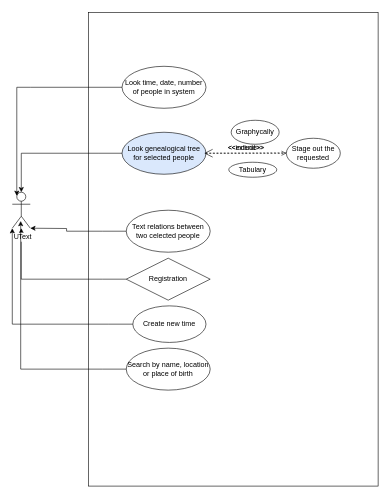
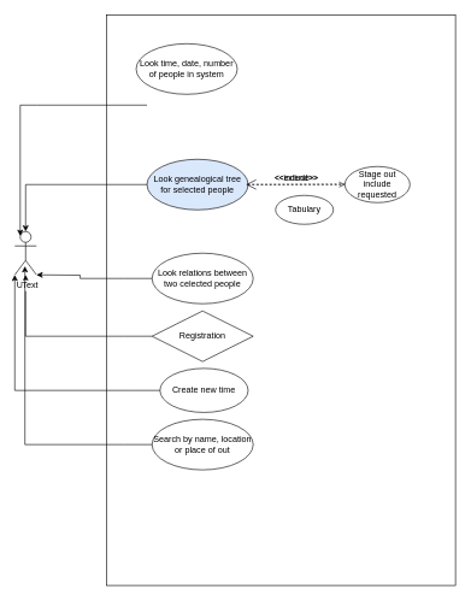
  <mxCell id="0" />
  <mxCell id="1" parent="0" />
  <mxCell id="2" value="" style="rounded=0;whiteSpace=wrap;html=1;" parent="1" vertex="1"><mxGeometry x="147" y="20" width="483" height="790" as="geometry" /></mxCell>
  <mxCell id="3" value="User&lt;br&gt;" style="shape=umlActor;verticalLabelPosition=bottom;labelBackgroundColor=#ffffff;verticalAlign=top;html=1;" parent="1" vertex="1"><mxGeometry x="20" y="320" width="30" height="60" as="geometry" /></mxCell>
- <mxCell id="4" value="Look time, date, number of people in system" style="ellipse;whiteSpace=wrap;html=1;" parent="1" vertex="1"><mxGeometry x="203" y="110" width="140" height="70" as="geometry" /></mxCell>
+ <mxCell id="4" value="Look time, date, number of people in system" style="ellipse;whiteSpace=wrap;html=1;" parent="1" vertex="1"><mxGeometry x="188" y="60" width="140" height="70" as="geometry" /></mxCell>
  <mxCell id="5" value="Look genealogical tree for selected people" style="ellipse;whiteSpace=wrap;html=1;fillColor=#dae8fc;" parent="1" vertex="1"><mxGeometry x="203" y="220" width="140" height="70" as="geometry" /></mxCell>
- <mxCell id="6" value="Text relations between two celected people" style="ellipse;whiteSpace=wrap;html=1;" parent="1" vertex="1"><mxGeometry x="210" y="350" width="140" height="70" as="geometry" /></mxCell>
+ <mxCell id="6" value="Look relations between two celected people" style="ellipse;whiteSpace=wrap;html=1;" parent="1" vertex="1"><mxGeometry x="210" y="350" width="140" height="70" as="geometry" /></mxCell>
  <mxCell id="7" value="Registration" style="rhombus;whiteSpace=wrap;html=1;" parent="1" vertex="1"><mxGeometry x="210" y="430" width="140" height="70" as="geometry" /></mxCell>
- <mxCell id="8" value="Search by name, location or place of birth" style="ellipse;whiteSpace=wrap;html=1;" parent="1" vertex="1"><mxGeometry x="210" y="580" width="140" height="70" as="geometry" /></mxCell>
- <mxCell id="9" value="Graphycally" style="ellipse;whiteSpace=wrap;html=1;" parent="1" vertex="1"><mxGeometry x="385" y="200" width="80" height="40" as="geometry" /></mxCell>
- <mxCell id="10" value="Tabulary" style="ellipse;whiteSpace=wrap;html=1;" parent="1" vertex="1"><mxGeometry x="381" y="270" width="80" height="25" as="geometry" /></mxCell>
+ <mxCell id="8" value="Search by name, location or place of out" style="ellipse;whiteSpace=wrap;html=1;" parent="1" vertex="1"><mxGeometry x="210" y="580" width="140" height="70" as="geometry" /></mxCell>
+ <mxCell id="10" value="Tabulary" style="ellipse;whiteSpace=wrap;html=1;" parent="1" vertex="1"><mxGeometry x="381" y="270" width="80" height="40" as="geometry" /></mxCell>
  <mxCell id="11" value="&amp;lt;&amp;lt;include&amp;gt;&amp;gt;" style="edgeStyle=none;html=1;endArrow=open;verticalAlign=bottom;dashed=1;labelBackgroundColor=none;exitX=1;exitY=0.5;exitDx=0;exitDy=0;" parent="1" source="5" target="14" edge="1"><mxGeometry width="160" relative="1" as="geometry"><mxPoint x="350" y="384.5" as="sourcePoint" /><mxPoint x="510" y="384.5" as="targetPoint" /></mxGeometry></mxCell>
  <mxCell id="12" value="Create new time" style="ellipse;whiteSpace=wrap;html=1;" parent="1" vertex="1"><mxGeometry x="221" y="509.5" width="122" height="61" as="geometry" /></mxCell>
  <mxCell id="13" value="&amp;lt;&amp;lt;extend&amp;gt;&amp;gt;" style="edgeStyle=none;html=1;startArrow=open;endArrow=none;startSize=12;verticalAlign=bottom;dashed=1;labelBackgroundColor=none;" parent="1" edge="1"><mxGeometry width="160" relative="1" as="geometry"><mxPoint x="340" y="255" as="sourcePoint" /><mxPoint x="477" y="254.5" as="targetPoint" /></mxGeometry></mxCell>
- <mxCell id="14" value="Stage out the requested" style="ellipse;whiteSpace=wrap;html=1;" parent="1" vertex="1"><mxGeometry x="477" y="230" width="90" height="50" as="geometry" /></mxCell>
+ <mxCell id="14" value="Stage out include requested" style="ellipse;whiteSpace=wrap;html=1;" parent="1" vertex="1"><mxGeometry x="477" y="230" width="90" height="50" as="geometry" /></mxCell>
  <mxCell id="15" style="edgeStyle=orthogonalEdgeStyle;rounded=0;orthogonalLoop=1;jettySize=auto;html=1;entryX=0.25;entryY=0.1;entryDx=0;entryDy=0;entryPerimeter=0;" parent="1" source="16" target="3" edge="1"><mxGeometry relative="1" as="geometry" /></mxCell>
  <mxCell id="16" value="" style="line;strokeWidth=1;fillColor=none;align=left;verticalAlign=middle;spacingTop=-1;spacingLeft=3;spacingRight=3;rotatable=0;labelPosition=right;points=[];portConstraint=eastwest;" parent="1" vertex="1"><mxGeometry x="50" y="141" width="153" height="8" as="geometry" /></mxCell>
  <mxCell id="17" style="edgeStyle=orthogonalEdgeStyle;rounded=0;orthogonalLoop=1;jettySize=auto;html=1;entryX=0.5;entryY=0;entryDx=0;entryDy=0;entryPerimeter=0;" parent="1" source="18" target="3" edge="1"><mxGeometry relative="1" as="geometry" /></mxCell>
  <mxCell id="18" value="" style="line;strokeWidth=1;fillColor=none;align=left;verticalAlign=middle;spacingTop=-1;spacingLeft=3;spacingRight=3;rotatable=0;labelPosition=right;points=[];portConstraint=eastwest;" parent="1" vertex="1"><mxGeometry x="163" y="251" width="40" height="8" as="geometry" /></mxCell>
  <mxCell id="19" style="edgeStyle=orthogonalEdgeStyle;rounded=0;orthogonalLoop=1;jettySize=auto;html=1;" parent="1" source="20" edge="1"><mxGeometry relative="1" as="geometry"><mxPoint x="50" y="380" as="targetPoint" /></mxGeometry></mxCell>
  <mxCell id="20" value="" style="line;strokeWidth=1;fillColor=none;align=left;verticalAlign=middle;spacingTop=-1;spacingLeft=3;spacingRight=3;rotatable=0;labelPosition=right;points=[];portConstraint=eastwest;" parent="1" vertex="1"><mxGeometry x="170" y="381" width="40" height="8" as="geometry" /></mxCell>
  <mxCell id="21" style="edgeStyle=orthogonalEdgeStyle;rounded=0;orthogonalLoop=1;jettySize=auto;html=1;" parent="1" source="23" target="3" edge="1"><mxGeometry relative="1" as="geometry" /></mxCell>
  <mxCell id="22" value="Text" style="text;html=1;resizable=0;points=[];align=center;verticalAlign=middle;labelBackgroundColor=#ffffff;" parent="21" vertex="1" connectable="0"><mxGeometry x="0.873" y="-5" relative="1" as="geometry"><mxPoint as="offset" /></mxGeometry></mxCell>
  <mxCell id="23" value="" style="line;strokeWidth=1;fillColor=none;align=left;verticalAlign=middle;spacingTop=-1;spacingLeft=3;spacingRight=3;rotatable=0;labelPosition=right;points=[];portConstraint=eastwest;" parent="1" vertex="1"><mxGeometry x="170" y="461" width="40" height="8" as="geometry" /></mxCell>
  <mxCell id="24" style="edgeStyle=orthogonalEdgeStyle;rounded=0;orthogonalLoop=1;jettySize=auto;html=1;entryX=0.467;entryY=0.8;entryDx=0;entryDy=0;entryPerimeter=0;" parent="1" source="25" target="3" edge="1"><mxGeometry relative="1" as="geometry" /></mxCell>
  <mxCell id="25" value="" style="line;strokeWidth=1;fillColor=none;align=left;verticalAlign=middle;spacingTop=-1;spacingLeft=3;spacingRight=3;rotatable=0;labelPosition=right;points=[];portConstraint=eastwest;" parent="1" vertex="1"><mxGeometry x="170" y="611" width="40" height="8" as="geometry" /></mxCell>
  <mxCell id="26" style="edgeStyle=orthogonalEdgeStyle;rounded=0;orthogonalLoop=1;jettySize=auto;html=1;entryX=0;entryY=1;entryDx=0;entryDy=0;entryPerimeter=0;" parent="1" source="27" target="3" edge="1"><mxGeometry relative="1" as="geometry"><mxPoint x="-40" y="440" as="targetPoint" /></mxGeometry></mxCell>
  <mxCell id="27" value="" style="line;strokeWidth=1;fillColor=none;align=left;verticalAlign=middle;spacingTop=-1;spacingLeft=3;spacingRight=3;rotatable=0;labelPosition=right;points=[];portConstraint=eastwest;" parent="1" vertex="1"><mxGeometry x="181" y="536" width="40" height="8" as="geometry" /></mxCell>
